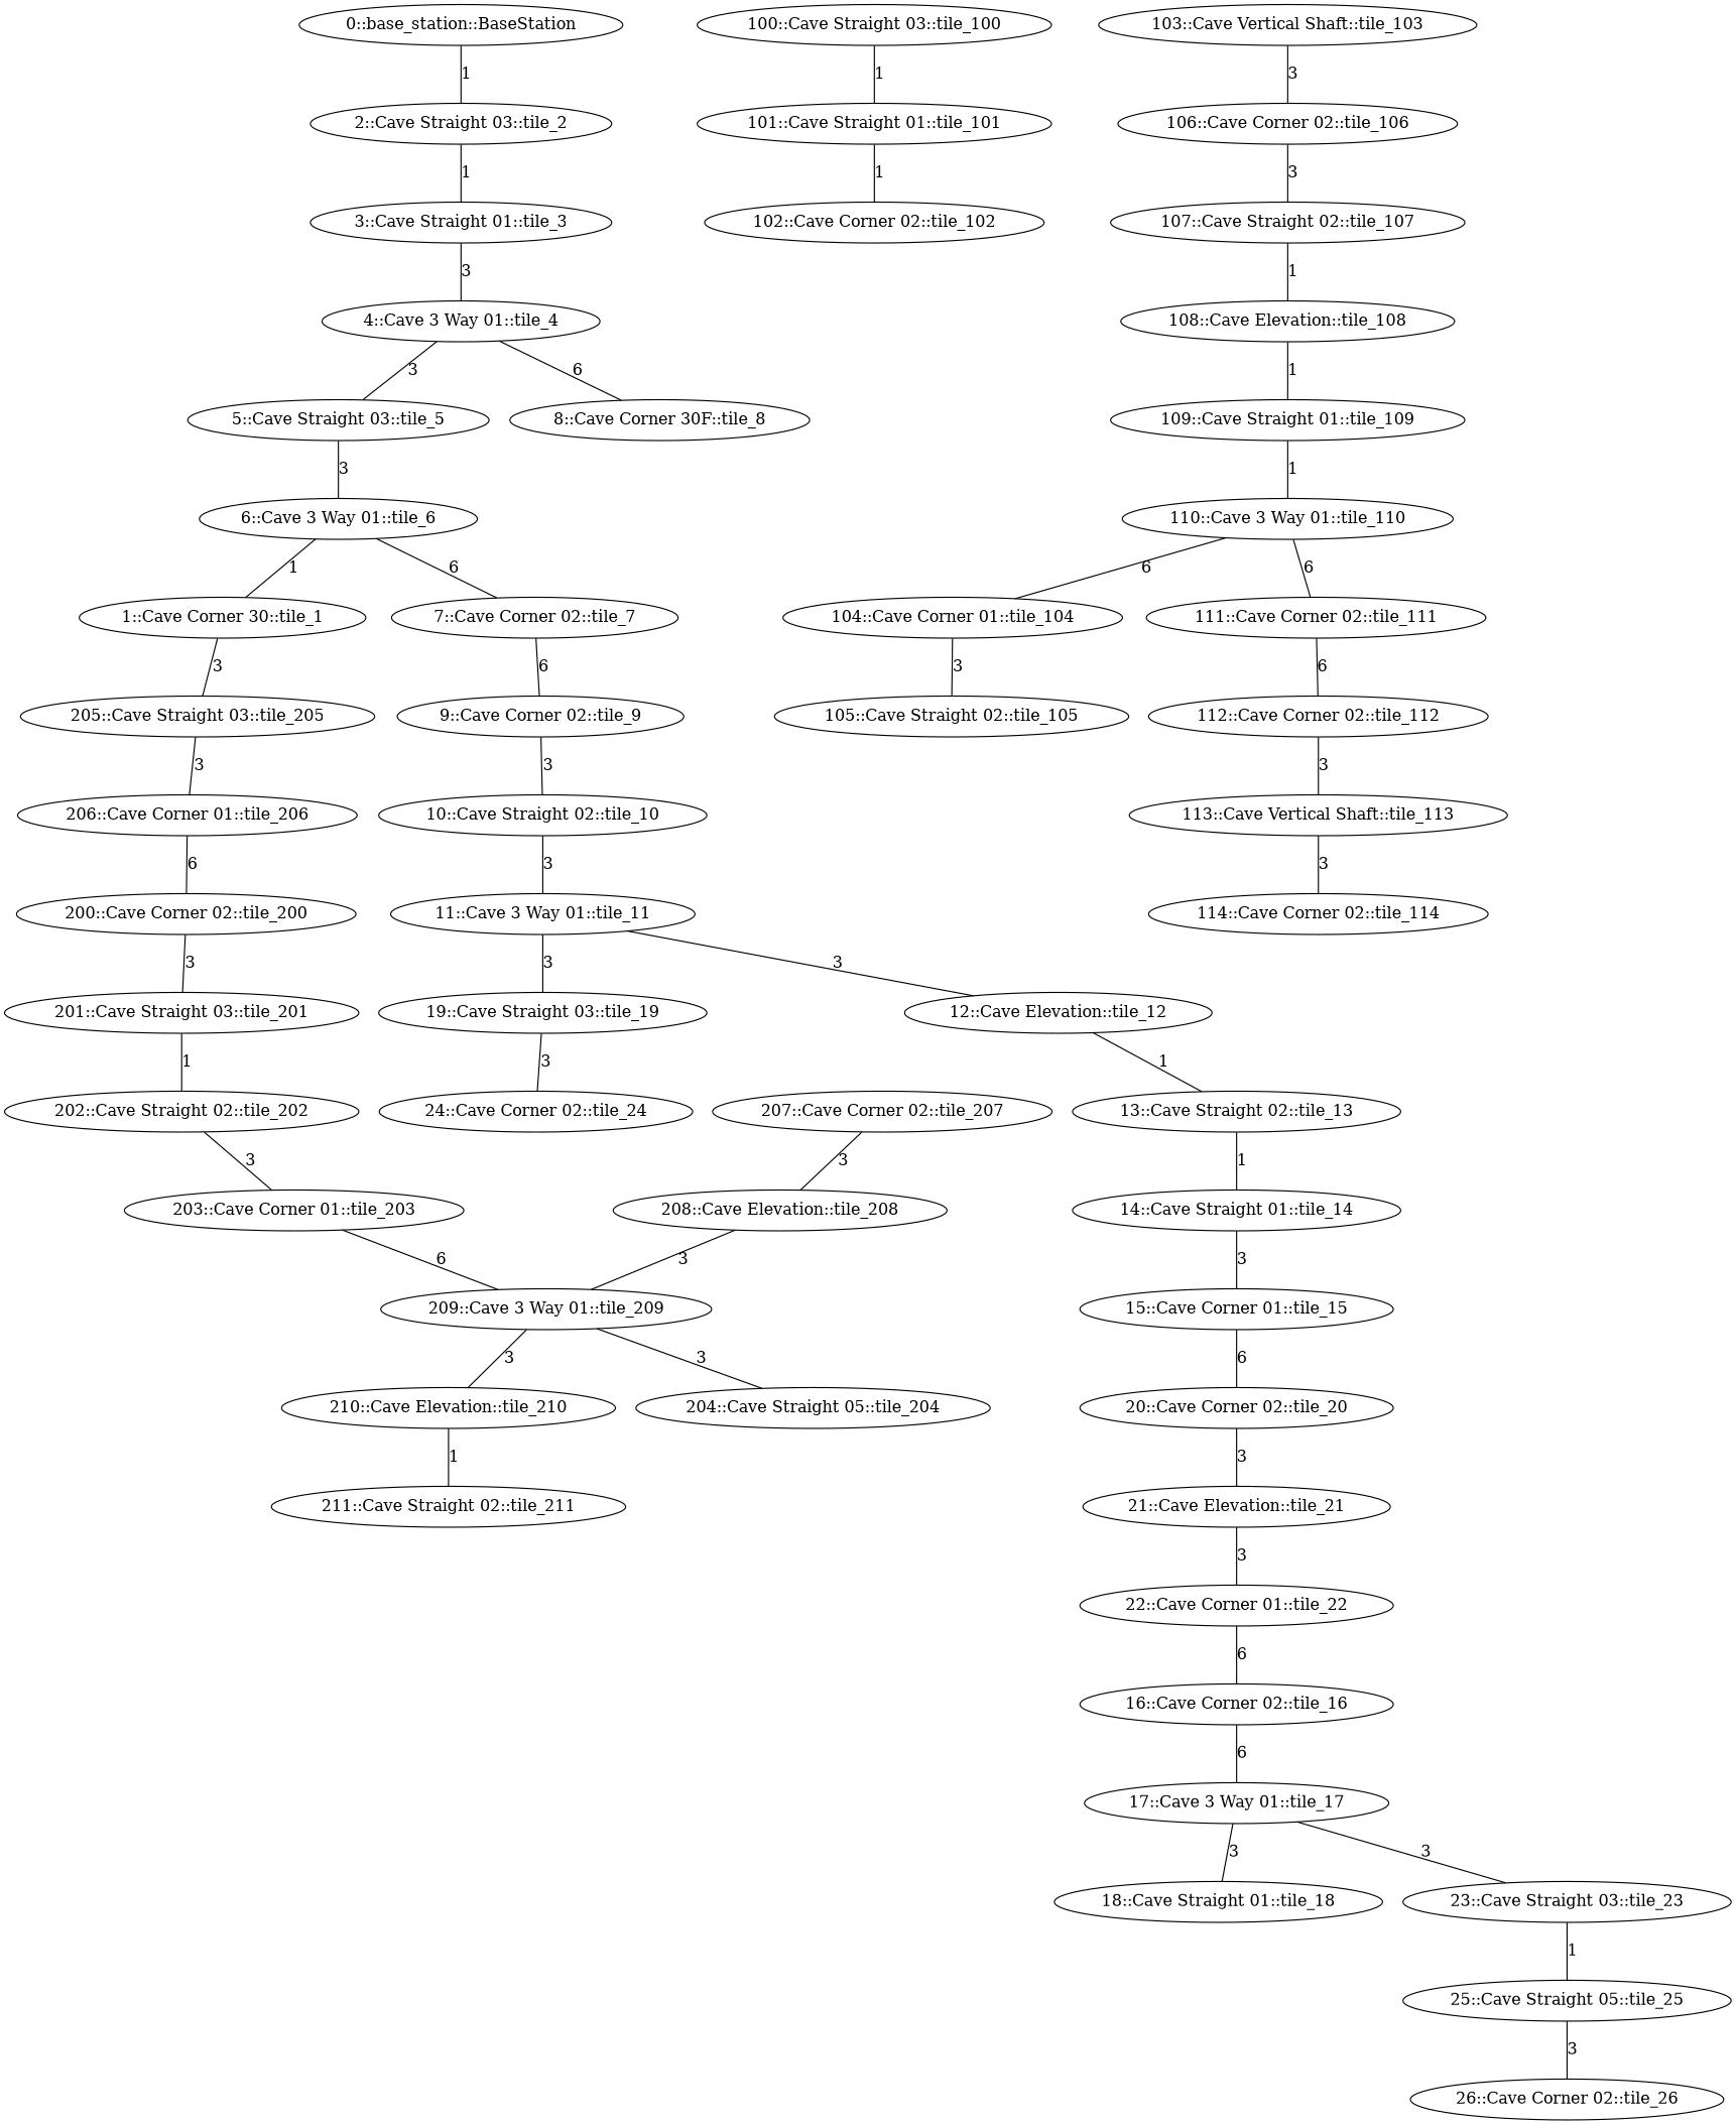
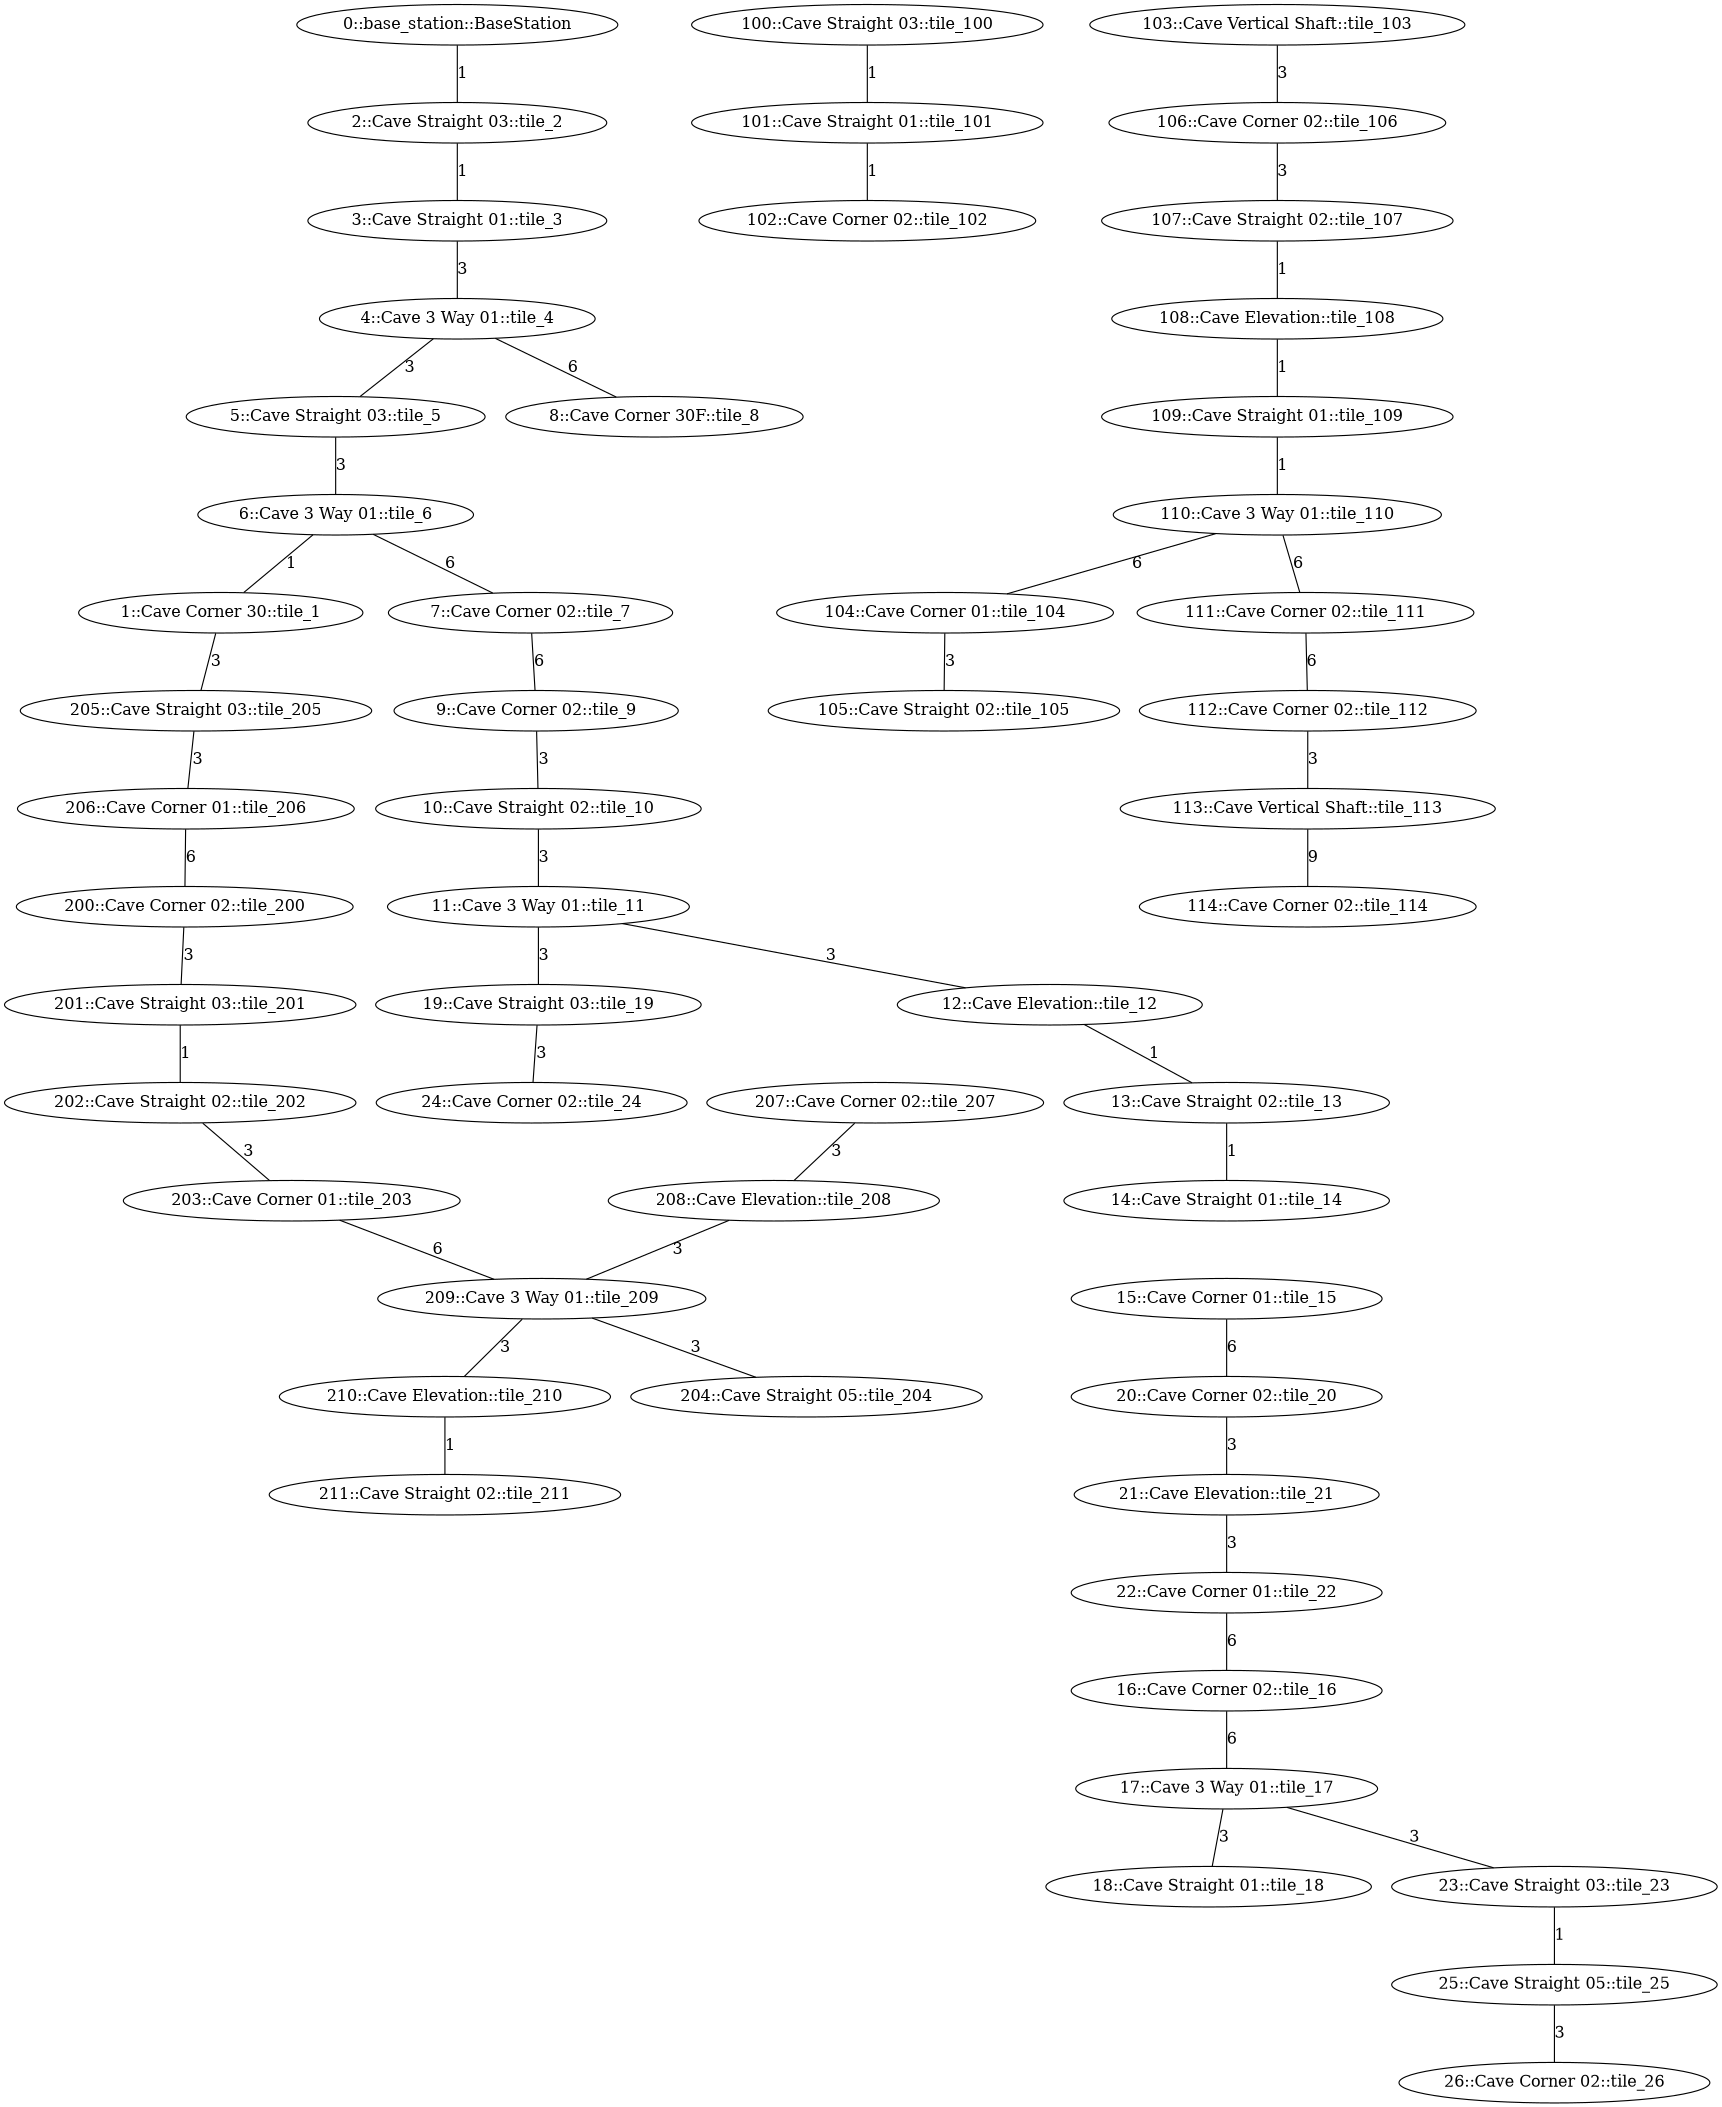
  graph {
    n1 [label="0::base_station::BaseStation"]
    n2 [label="2::Cave Straight 03::tile_2"]
    n3 [label="3::Cave Straight 01::tile_3"]
    n4 [label="1::Cave Corner 30::tile_1"]
    n5 [label="205::Cave Straight 03::tile_205"]
    n6 [label="206::Cave Corner 01::tile_206"]
    n7 [label="4::Cave 3 Way 01::tile_4"]
    n8 [label="5::Cave Straight 03::tile_5"]
    n9 [label="8::Cave Corner 30F::tile_8"]
    n10 [label="6::Cave 3 Way 01::tile_6"]
    n11 [label="7::Cave Corner 02::tile_7"]
    n12 [label="9::Cave Corner 02::tile_9"]
    n13 [label="10::Cave Straight 02::tile_10"]
    n14 [label="100::Cave Straight 03::tile_100"]
    n15 [label="101::Cave Straight 01::tile_101"]
    n16 [label="11::Cave 3 Way 01::tile_11"]
    n17 [label="12::Cave Elevation::tile_12"]
    n18 [label="19::Cave Straight 03::tile_19"]
    n19 [label="13::Cave Straight 02::tile_13"]
    n20 [label="24::Cave Corner 02::tile_24"]
    n21 [label="14::Cave Straight 01::tile_14"]
    n22 [label="15::Cave Corner 01::tile_15"]
    n23 [label="20::Cave Corner 02::tile_20"]
    n24 [label="21::Cave Elevation::tile_21"]
    n25 [label="16::Cave Corner 02::tile_16"]
    n26 [label="17::Cave 3 Way 01::tile_17"]
    n27 [label="18::Cave Straight 01::tile_18"]
    n28 [label="23::Cave Straight 03::tile_23"]
    n29 [label="25::Cave Straight 05::tile_25"]
    n30 [label="22::Cave Corner 01::tile_22"]
    n31 [label="26::Cave Corner 02::tile_26"]
    n32 [label="102::Cave Corner 02::tile_102"]
    n33 [label="103::Cave Vertical Shaft::tile_103"]
    n34 [label="106::Cave Corner 02::tile_106"]
    n35 [label="107::Cave Straight 02::tile_107"]
    n36 [label="104::Cave Corner 01::tile_104"]
    n37 [label="105::Cave Straight 02::tile_105"]
    n38 [label="108::Cave Elevation::tile_108"]
    n39 [label="109::Cave Straight 01::tile_109"]
    n40 [label="110::Cave 3 Way 01::tile_110"]
    n41 [label="111::Cave Corner 02::tile_111"]
    n42 [label="112::Cave Corner 02::tile_112"]
    n43 [label="113::Cave Vertical Shaft::tile_113"]
    n44 [label="114::Cave Corner 02::tile_114"]
    n45 [label="200::Cave Corner 02::tile_200"]
    n46 [label="201::Cave Straight 03::tile_201"]
    n47 [label="202::Cave Straight 02::tile_202"]
    n48 [label="203::Cave Corner 01::tile_203"]
    n49 [label="209::Cave 3 Way 01::tile_209"]
    n50 [label="207::Cave Corner 02::tile_207"]
    n51 [label="208::Cave Elevation::tile_208"]
    n52 [label="204::Cave Straight 05::tile_204"]
    n53 [label="210::Cave Elevation::tile_210"]
    n54 [label="211::Cave Straight 02::tile_211"]
    n1 -- n2 [label=1]
    n2 -- n3 [label=1]
    n3 -- n7 [label=3]
    n4 -- n5 [label=3]
    n5 -- n6 [label=3]
    n6 -- n45 [label=6]
    n7 -- n8 [label=3]
    n7 -- n9 [label=6]
    n8 -- n10 [label=3]
    n10 -- n4 [label=1]
    n10 -- n11 [label=6]
    n11 -- n12 [label=6]
    n12 -- n13 [label=3]
    n13 -- n16 [label=3]
    n14 -- n15 [label=1]
    n15 -- n32 [label=1]
    n16 -- n17 [label=3]
    n16 -- n18 [label=3]
    n17 -- n19 [label=1]
    n18 -- n20 [label=3]
    n19 -- n21 [label=1]
-   n21 -- n22 [label=3]
    n22 -- n23 [label=6]
    n23 -- n24 [label=3]
    n24 -- n30 [label=3]
    n25 -- n26 [label=6]
    n26 -- n27 [label=3]
    n26 -- n28 [label=3]
    n28 -- n29 [label=1]
    n29 -- n31 [label=3]
    n30 -- n25 [label=6]
    n33 -- n34 [label=3]
    n34 -- n35 [label=3]
    n35 -- n38 [label=1]
    n36 -- n37 [label=3]
    n38 -- n39 [label=1]
    n39 -- n40 [label=1]
    n40 -- n36 [label=6]
    n40 -- n41 [label=6]
    n41 -- n42 [label=6]
    n42 -- n43 [label=3]
-   n43 -- n44 [label=3]
+   n43 -- n44 [label=9]
    n45 -- n46 [label=3]
    n46 -- n47 [label=1]
    n47 -- n48 [label=3]
    n48 -- n49 [label=6]
    n49 -- n52 [label=3]
    n49 -- n53 [label=3]
    n50 -- n51 [label=3]
    n51 -- n49 [label=3]
    n53 -- n54 [label=1]
  }
